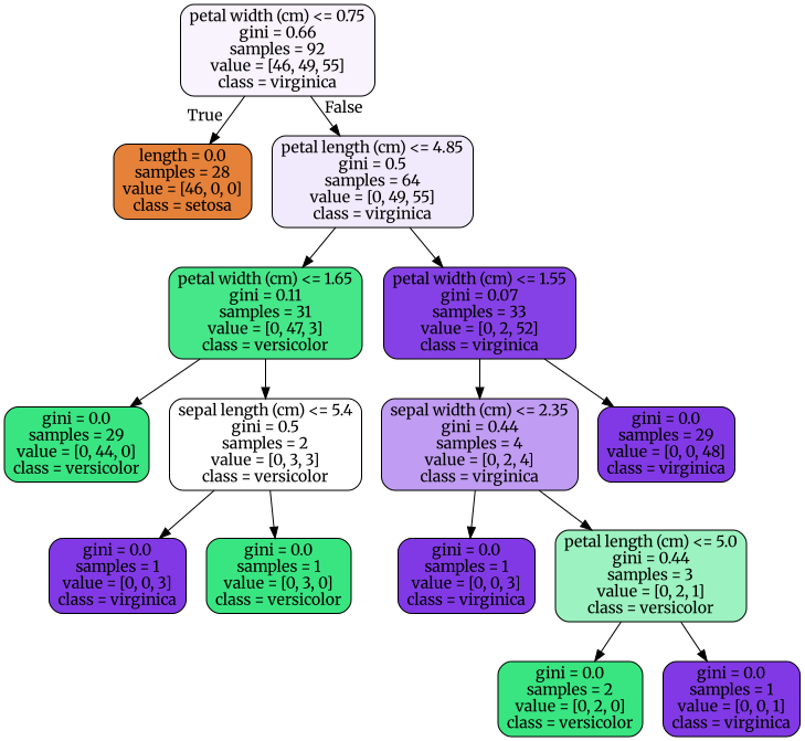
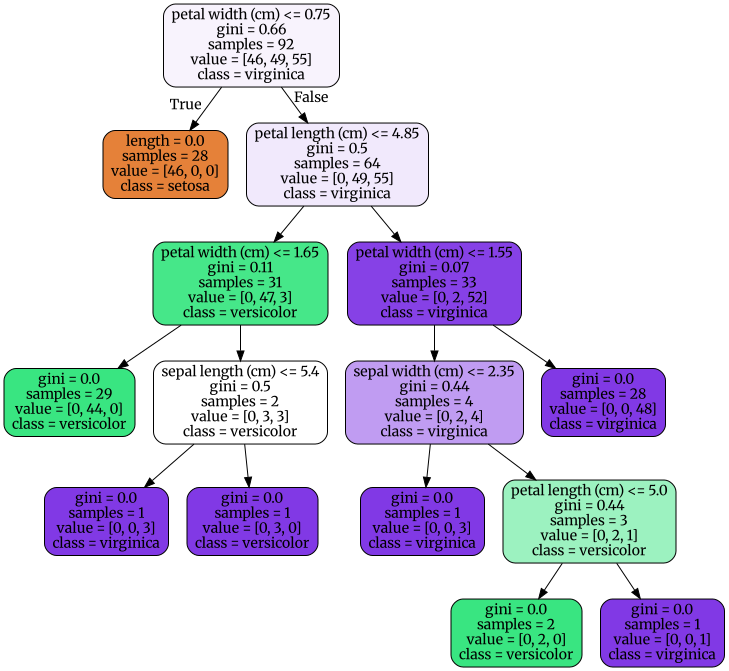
  digraph {
    fontname=Merriweather
    node [color=black fillcolor="#8139e5" fontname=Merriweather shape=box style="filled, rounded"]
    edge [fontname=Merriweather]
    n1 [fillcolor="#f8f3fd" label="petal width (cm) <= 0.75\ngini = 0.66\nsamples = 92\nvalue = [46, 49, 55]\nclass = virginica"]
    n2 [fillcolor="#e58139" label="length = 0.0\nsamples = 28\nvalue = [46, 0, 0]\nclass = setosa"]
    n3 [fillcolor="#f1e9fc" label="petal length (cm) <= 4.85\ngini = 0.5\nsamples = 64\nvalue = [0, 49, 55]\nclass = virginica"]
    n4 [fillcolor="#46e789" label="petal width (cm) <= 1.65\ngini = 0.11\nsamples = 31\nvalue = [0, 47, 3]\nclass = versicolor"]
    n5 [fillcolor="#8641e6" label="petal width (cm) <= 1.55\ngini = 0.07\nsamples = 33\nvalue = [0, 2, 52]\nclass = virginica"]
    n6 [fillcolor="#39e581" label="gini = 0.0\nsamples = 29\nvalue = [0, 44, 0]\nclass = versicolor"]
    n7 [fillcolor="#ffffff" label="sepal length (cm) <= 5.4\ngini = 0.5\nsamples = 2\nvalue = [0, 3, 3]\nclass = versicolor"]
    n8 [fillcolor="#c09cf2" label="sepal width (cm) <= 2.35\ngini = 0.44\nsamples = 4\nvalue = [0, 2, 4]\nclass = virginica"]
-   n9 [label="gini = 0.0\nsamples = 29\nvalue = [0, 0, 48]\nclass = virginica"]
+   n9 [label="gini = 0.0\nsamples = 28\nvalue = [0, 0, 48]\nclass = virginica"]
    n10 [label="gini = 0.0\nsamples = 1\nvalue = [0, 0, 3]\nclass = virginica"]
-   n11 [fillcolor="#39e581" label="gini = 0.0\nsamples = 1\nvalue = [0, 3, 0]\nclass = versicolor"]
+   n11 [label="gini = 0.0\nsamples = 1\nvalue = [0, 3, 0]\nclass = versicolor"]
    n12 [label="gini = 0.0\nsamples = 1\nvalue = [0, 0, 3]\nclass = virginica"]
    n13 [fillcolor="#9cf2c0" label="petal length (cm) <= 5.0\ngini = 0.44\nsamples = 3\nvalue = [0, 2, 1]\nclass = versicolor"]
    n14 [fillcolor="#39e581" label="gini = 0.0\nsamples = 2\nvalue = [0, 2, 0]\nclass = versicolor"]
    n15 [label="gini = 0.0\nsamples = 1\nvalue = [0, 0, 1]\nclass = virginica"]
    n1 -> n2 [headlabel=True labelangle=45 labeldistance=2.5]
    n1 -> n3 [headlabel=False labelangle=-45 labeldistance=2.5]
    n3 -> n4
    n3 -> n5
    n4 -> n6
    n4 -> n7
    n5 -> n8
    n5 -> n9
    n7 -> n10
    n7 -> n11
    n8 -> n12
    n8 -> n13
    n13 -> n14
    n13 -> n15
  }
